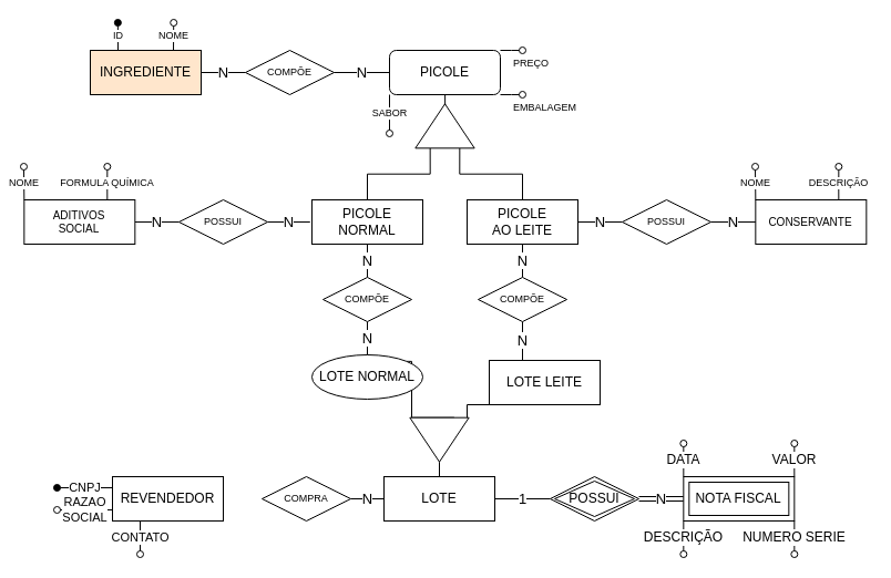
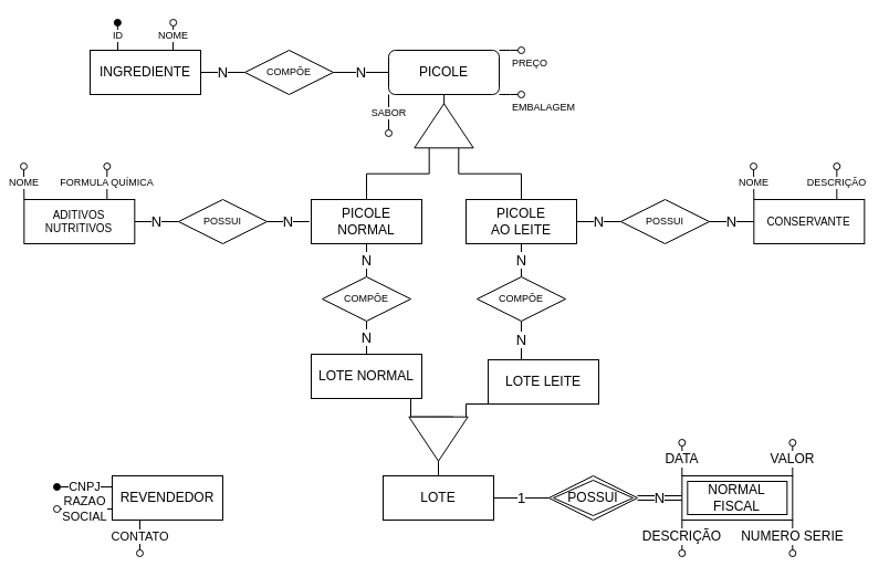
  <mxCell id="0" />
  <mxCell id="1" parent="0" />
  <mxCell id="2" value="PICOLE&lt;br&gt;NORMAL" style="whiteSpace=wrap;html=1;align=center;" parent="1" vertex="1"><mxGeometry x="281" y="180" width="100" height="40" as="geometry" /></mxCell>
  <mxCell id="3" value="N" style="edgeStyle=orthogonalEdgeStyle;rounded=0;orthogonalLoop=1;jettySize=auto;html=1;endArrow=none;endFill=0;fontSize=13;" parent="1" source="4" target="49" edge="1"><mxGeometry relative="1" as="geometry" /></mxCell>
  <mxCell id="4" value="PICOLE&lt;br&gt;AO LEITE" style="whiteSpace=wrap;html=1;align=center;" parent="1" vertex="1"><mxGeometry x="421" y="180" width="100" height="40" as="geometry" /></mxCell>
  <mxCell id="5" value="N" style="edgeStyle=orthogonalEdgeStyle;rounded=0;orthogonalLoop=1;jettySize=auto;html=1;exitX=0;exitY=0.5;exitDx=0;exitDy=0;entryX=1;entryY=0.5;entryDx=0;entryDy=0;endArrow=none;endFill=0;fontSize=13;" parent="1" source="7" target="11" edge="1"><mxGeometry relative="1" as="geometry" /></mxCell>
  <mxCell id="6" value="N" style="edgeStyle=orthogonalEdgeStyle;rounded=0;orthogonalLoop=1;jettySize=auto;html=1;exitX=1;exitY=0.5;exitDx=0;exitDy=0;entryX=-0.017;entryY=0.508;entryDx=0;entryDy=0;entryPerimeter=0;endArrow=none;endFill=0;fontSize=13;" parent="1" source="7" target="2" edge="1"><mxGeometry relative="1" as="geometry" /></mxCell>
  <mxCell id="7" value="POSSUI" style="shape=rhombus;perimeter=rhombusPerimeter;whiteSpace=wrap;html=1;align=center;fontSize=9;" parent="1" vertex="1"><mxGeometry x="161" y="180" width="80" height="40" as="geometry" /></mxCell>
  <mxCell id="8" value="" style="group" parent="1" vertex="1" connectable="0"><mxGeometry x="20.997" y="150" width="100.333" height="70" as="geometry" /></mxCell>
  <mxCell id="9" value="NOME" style="edgeStyle=orthogonalEdgeStyle;rounded=0;orthogonalLoop=1;jettySize=auto;html=1;exitX=0;exitY=0;exitDx=0;exitDy=0;endArrow=oval;endFill=0;fontSize=9;" parent="8" source="11" edge="1"><mxGeometry relative="1" as="geometry"><mxPoint as="targetPoint" /></mxGeometry></mxCell>
  <mxCell id="10" value="FORMULA QUÍMICA" style="edgeStyle=orthogonalEdgeStyle;rounded=0;orthogonalLoop=1;jettySize=auto;html=1;exitX=0.75;exitY=0;exitDx=0;exitDy=0;endArrow=oval;endFill=0;fontSize=9;" parent="8" source="11" edge="1"><mxGeometry relative="1" as="geometry"><mxPoint x="75.333" as="targetPoint" /><Array as="points"><mxPoint x="75.333" y="20" /><mxPoint x="75.333" y="20" /></Array></mxGeometry></mxCell>
- <mxCell id="11" value="&lt;font size=&quot;1&quot;&gt;ADITIVOS&lt;br&gt;SOCIAL&lt;br&gt;&lt;/font&gt;" style="shape=wrap;margin=3;double=1;whiteSpace=wrap;html=1;align=center;fontSize=9;" parent="8" vertex="1"><mxGeometry x="0.333" y="30" width="100" height="40" as="geometry" /></mxCell>
+ <mxCell id="11" value="&lt;font size=&quot;1&quot;&gt;ADITIVOS&lt;br&gt;NUTRITIVOS&lt;br&gt;&lt;/font&gt;" style="shape=wrap;margin=3;double=1;whiteSpace=wrap;html=1;align=center;fontSize=9;" parent="8" vertex="1"><mxGeometry x="0.333" y="30" width="100" height="40" as="geometry" /></mxCell>
  <mxCell id="12" value="" style="group" parent="1" vertex="1" connectable="0"><mxGeometry x="680.997" y="150" width="100.333" height="70" as="geometry" /></mxCell>
  <mxCell id="13" value="NOME" style="edgeStyle=orthogonalEdgeStyle;rounded=0;orthogonalLoop=1;jettySize=auto;html=1;exitX=0;exitY=0;exitDx=0;exitDy=0;endArrow=oval;endFill=0;fontSize=9;" parent="12" source="15" edge="1"><mxGeometry relative="1" as="geometry"><mxPoint as="targetPoint" /></mxGeometry></mxCell>
  <mxCell id="14" value="DESCRIÇÃO" style="edgeStyle=orthogonalEdgeStyle;rounded=0;orthogonalLoop=1;jettySize=auto;html=1;exitX=0.75;exitY=0;exitDx=0;exitDy=0;endArrow=oval;endFill=0;fontSize=9;" parent="12" source="15" edge="1"><mxGeometry relative="1" as="geometry"><mxPoint x="75.333" as="targetPoint" /><Array as="points"><mxPoint x="75.333" y="20" /><mxPoint x="75.333" y="20" /></Array></mxGeometry></mxCell>
  <mxCell id="15" value="&lt;font size=&quot;1&quot;&gt;CONSERVANTE&lt;br&gt;&lt;/font&gt;" style="shape=wrap;margin=3;double=1;whiteSpace=wrap;html=1;align=center;fontSize=9;" parent="12" vertex="1"><mxGeometry x="0.333" y="30" width="100" height="40" as="geometry" /></mxCell>
  <mxCell id="16" value="N" style="edgeStyle=orthogonalEdgeStyle;rounded=0;orthogonalLoop=1;jettySize=auto;html=1;exitX=0;exitY=0.5;exitDx=0;exitDy=0;entryX=1;entryY=0.5;entryDx=0;entryDy=0;endArrow=none;endFill=0;fontSize=13;" parent="1" source="17" target="4" edge="1"><mxGeometry relative="1" as="geometry"><mxPoint x="594" y="200" as="sourcePoint" /></mxGeometry></mxCell>
  <mxCell id="17" value="POSSUI" style="shape=rhombus;perimeter=rhombusPerimeter;whiteSpace=wrap;html=1;align=center;fontSize=9;" parent="1" vertex="1"><mxGeometry x="561" y="180" width="80" height="40" as="geometry" /></mxCell>
  <mxCell id="18" value="N" style="edgeStyle=orthogonalEdgeStyle;rounded=0;orthogonalLoop=1;jettySize=auto;html=1;endArrow=none;endFill=0;fontSize=13;" parent="1" source="15" target="17" edge="1"><mxGeometry relative="1" as="geometry" /></mxCell>
  <mxCell id="19" value="" style="group" parent="1" vertex="1" connectable="0"><mxGeometry x="81" y="20" width="100" height="65" as="geometry" /></mxCell>
  <mxCell id="20" value="ID" style="edgeStyle=orthogonalEdgeStyle;rounded=0;orthogonalLoop=1;jettySize=auto;html=1;exitX=0.25;exitY=0;exitDx=0;exitDy=0;endArrow=oval;endFill=1;fontSize=9;" parent="19" source="22" edge="1"><mxGeometry relative="1" as="geometry"><mxPoint x="24.862" as="targetPoint" /></mxGeometry></mxCell>
  <mxCell id="21" value="NOME" style="edgeStyle=orthogonalEdgeStyle;rounded=0;orthogonalLoop=1;jettySize=auto;html=1;exitX=0.75;exitY=0;exitDx=0;exitDy=0;endArrow=oval;endFill=0;fontSize=9;" parent="19" source="22" edge="1"><mxGeometry relative="1" as="geometry"><mxPoint x="75.207" as="targetPoint" /></mxGeometry></mxCell>
- <mxCell id="22" value="INGREDIENTE" style="whiteSpace=wrap;html=1;align=center;fillColor=#ffe6cc;" parent="19" vertex="1"><mxGeometry y="25" width="100" height="40" as="geometry" /></mxCell>
+ <mxCell id="22" value="INGREDIENTE" style="whiteSpace=wrap;html=1;align=center;" parent="19" vertex="1"><mxGeometry y="25" width="100" height="40" as="geometry" /></mxCell>
  <mxCell id="23" value="COMPÕE" style="shape=rhombus;perimeter=rhombusPerimeter;whiteSpace=wrap;html=1;align=center;fontSize=9;" parent="1" vertex="1"><mxGeometry x="221" y="45" width="80" height="40" as="geometry" /></mxCell>
  <mxCell id="24" value="N" style="edgeStyle=orthogonalEdgeStyle;rounded=0;orthogonalLoop=1;jettySize=auto;html=1;endArrow=none;endFill=0;fontSize=13;" parent="1" source="22" target="23" edge="1"><mxGeometry relative="1" as="geometry" /></mxCell>
  <mxCell id="25" value="N" style="edgeStyle=orthogonalEdgeStyle;rounded=0;orthogonalLoop=1;jettySize=auto;html=1;endArrow=none;endFill=0;fontSize=13;" parent="1" source="62" target="23" edge="1"><mxGeometry relative="1" as="geometry" /></mxCell>
- <mxCell id="26" value="N" style="edgeStyle=orthogonalEdgeStyle;rounded=0;orthogonalLoop=1;jettySize=auto;html=1;endArrow=none;endFill=0;fontSize=13;" parent="1" source="27" target="55" edge="1"><mxGeometry relative="1" as="geometry" /></mxCell>
  <mxCell id="27" value="LOTE" style="whiteSpace=wrap;html=1;align=center;" parent="1" vertex="1"><mxGeometry x="346" y="430" width="100" height="40" as="geometry" /></mxCell>
  <mxCell id="28" value="N" style="edgeStyle=orthogonalEdgeStyle;rounded=0;orthogonalLoop=1;jettySize=auto;html=1;endArrow=none;endFill=0;fontSize=13;shape=link;" parent="1" source="30" target="36" edge="1"><mxGeometry relative="1" as="geometry" /></mxCell>
  <mxCell id="29" value="1" style="edgeStyle=orthogonalEdgeStyle;rounded=0;orthogonalLoop=1;jettySize=auto;html=1;endArrow=none;endFill=0;fontSize=13;" parent="1" source="30" target="27" edge="1"><mxGeometry relative="1" as="geometry" /></mxCell>
  <mxCell id="30" value="POSSUI" style="shape=rhombus;double=1;perimeter=rhombusPerimeter;whiteSpace=wrap;html=1;align=center;fillColor=#ffffff;gradientColor=none;fontSize=12;" parent="1" vertex="1"><mxGeometry x="496" y="430" width="80" height="40" as="geometry" /></mxCell>
  <mxCell id="31" value="" style="group" parent="1" vertex="1" connectable="0"><mxGeometry x="616.33" y="400" width="100" height="100" as="geometry" /></mxCell>
  <mxCell id="32" value="DATA" style="edgeStyle=orthogonalEdgeStyle;rounded=0;orthogonalLoop=1;jettySize=auto;html=1;exitX=0;exitY=0;exitDx=0;exitDy=0;endArrow=oval;endFill=0;fontSize=12;" parent="31" source="36" edge="1"><mxGeometry relative="1" as="geometry"><mxPoint as="targetPoint" /></mxGeometry></mxCell>
  <mxCell id="33" value="VALOR" style="edgeStyle=orthogonalEdgeStyle;rounded=0;orthogonalLoop=1;jettySize=auto;html=1;exitX=1;exitY=0;exitDx=0;exitDy=0;endArrow=oval;endFill=0;fontSize=12;" parent="31" source="36" edge="1"><mxGeometry relative="1" as="geometry"><mxPoint x="100" as="targetPoint" /><Array as="points"><mxPoint x="100" y="20" /><mxPoint x="100" y="20" /></Array></mxGeometry></mxCell>
  <mxCell id="34" value="DESCRIÇÃO" style="edgeStyle=orthogonalEdgeStyle;rounded=0;orthogonalLoop=1;jettySize=auto;html=1;exitX=0;exitY=1;exitDx=0;exitDy=0;endArrow=oval;endFill=0;fontSize=12;" parent="31" source="36" edge="1"><mxGeometry relative="1" as="geometry"><mxPoint y="100" as="targetPoint" /></mxGeometry></mxCell>
  <mxCell id="35" value="NUMERO SERIE" style="edgeStyle=orthogonalEdgeStyle;rounded=0;orthogonalLoop=1;jettySize=auto;html=1;exitX=1;exitY=1;exitDx=0;exitDy=0;endArrow=oval;endFill=0;fontSize=12;" parent="31" source="36" edge="1"><mxGeometry relative="1" as="geometry"><mxPoint x="100" y="100" as="targetPoint" /></mxGeometry></mxCell>
- <mxCell id="36" value="NOTA FISCAL" style="shape=ext;margin=3;double=1;whiteSpace=wrap;html=1;align=center;fillColor=#ffffff;gradientColor=none;fontSize=12;" parent="31" vertex="1"><mxGeometry y="30" width="100" height="40" as="geometry" /></mxCell>
+ <mxCell id="36" value="NORMAL FISCAL" style="shape=ext;margin=3;double=1;whiteSpace=wrap;html=1;align=center;fillColor=#ffffff;gradientColor=none;fontSize=12;" parent="31" vertex="1"><mxGeometry y="30" width="100" height="40" as="geometry" /></mxCell>
  <mxCell id="37" style="edgeStyle=orthogonalEdgeStyle;rounded=0;orthogonalLoop=1;jettySize=auto;html=1;exitX=0;exitY=0.25;exitDx=0;exitDy=0;entryX=0.5;entryY=0;entryDx=0;entryDy=0;endArrow=none;endFill=0;" parent="1" source="56" target="2" edge="1"><mxGeometry relative="1" as="geometry" /></mxCell>
  <mxCell id="38" style="edgeStyle=orthogonalEdgeStyle;rounded=0;orthogonalLoop=1;jettySize=auto;html=1;exitX=0;exitY=0.75;exitDx=0;exitDy=0;entryX=0.5;entryY=0;entryDx=0;entryDy=0;endArrow=none;endFill=0;" parent="1" source="56" target="4" edge="1"><mxGeometry relative="1" as="geometry" /></mxCell>
  <mxCell id="39" value="" style="edgeStyle=orthogonalEdgeStyle;rounded=0;orthogonalLoop=1;jettySize=auto;html=1;endArrow=none;endFill=0;" parent="1" source="41" edge="1"><mxGeometry relative="1" as="geometry"><mxPoint x="396" y="420" as="targetPoint" /><Array as="points"><mxPoint x="396" y="430" /><mxPoint x="396" y="430" /></Array></mxGeometry></mxCell>
  <mxCell id="40" style="edgeStyle=orthogonalEdgeStyle;rounded=0;orthogonalLoop=1;jettySize=auto;html=1;exitX=0;exitY=0.25;exitDx=0;exitDy=0;entryX=1;entryY=0;entryDx=0;entryDy=0;endArrow=none;endFill=0;" parent="1" source="41" target="45" edge="1"><mxGeometry relative="1" as="geometry"><Array as="points"><mxPoint x="371" y="377" /></Array></mxGeometry></mxCell>
  <mxCell id="41" value="" style="triangle;whiteSpace=wrap;html=1;rotation=90;" parent="1" vertex="1"><mxGeometry x="376" y="370" width="40" height="53.33" as="geometry" /></mxCell>
  <mxCell id="42" style="edgeStyle=orthogonalEdgeStyle;rounded=0;orthogonalLoop=1;jettySize=auto;html=1;exitX=0;exitY=1;exitDx=0;exitDy=0;entryX=0;entryY=0.031;entryDx=0;entryDy=0;entryPerimeter=0;endArrow=none;endFill=0;" parent="1" source="44" target="41" edge="1"><mxGeometry relative="1" as="geometry" /></mxCell>
  <mxCell id="43" value="N" style="edgeStyle=orthogonalEdgeStyle;rounded=0;orthogonalLoop=1;jettySize=auto;html=1;endArrow=none;endFill=0;fontSize=13;" parent="1" source="44" target="49" edge="1"><mxGeometry relative="1" as="geometry"><Array as="points"><mxPoint x="471" y="310" /><mxPoint x="471" y="310" /></Array></mxGeometry></mxCell>
  <mxCell id="44" value="LOTE LEITE" style="whiteSpace=wrap;html=1;align=center;" parent="1" vertex="1"><mxGeometry x="441" y="325" width="100" height="40" as="geometry" /></mxCell>
- <mxCell id="45" value="LOTE NORMAL" style="ellipse;whiteSpace=wrap;html=1;align=center;" parent="1" vertex="1"><mxGeometry x="281" y="320" width="100" height="40" as="geometry" /></mxCell>
+ <mxCell id="45" value="LOTE NORMAL" style="whiteSpace=wrap;html=1;align=center;" parent="1" vertex="1"><mxGeometry x="281" y="320" width="100" height="40" as="geometry" /></mxCell>
  <mxCell id="46" value="N" style="edgeStyle=orthogonalEdgeStyle;rounded=0;orthogonalLoop=1;jettySize=auto;html=1;exitX=0.5;exitY=0;exitDx=0;exitDy=0;entryX=0.5;entryY=1;entryDx=0;entryDy=0;endArrow=none;endFill=0;fontSize=13;" parent="1" source="48" target="2" edge="1"><mxGeometry relative="1" as="geometry" /></mxCell>
  <mxCell id="47" value="N" style="edgeStyle=orthogonalEdgeStyle;rounded=0;orthogonalLoop=1;jettySize=auto;html=1;exitX=0.5;exitY=1;exitDx=0;exitDy=0;entryX=0.5;entryY=0;entryDx=0;entryDy=0;endArrow=none;endFill=0;fontSize=13;" parent="1" source="48" target="45" edge="1"><mxGeometry relative="1" as="geometry"><Array as="points"><mxPoint x="331" y="310" /><mxPoint x="331" y="310" /></Array></mxGeometry></mxCell>
  <mxCell id="48" value="COMPÕE" style="shape=rhombus;perimeter=rhombusPerimeter;whiteSpace=wrap;html=1;align=center;fontSize=9;" parent="1" vertex="1"><mxGeometry x="291" y="250" width="80" height="40" as="geometry" /></mxCell>
  <mxCell id="49" value="COMPÕE" style="shape=rhombus;perimeter=rhombusPerimeter;whiteSpace=wrap;html=1;align=center;fontSize=9;" parent="1" vertex="1"><mxGeometry x="431" y="250" width="80" height="40" as="geometry" /></mxCell>
  <mxCell id="50" value="" style="group" parent="1" vertex="1" connectable="0"><mxGeometry x="51" y="430" width="150" height="70" as="geometry" /></mxCell>
  <mxCell id="51" value="CNPJ" style="edgeStyle=orthogonalEdgeStyle;rounded=0;orthogonalLoop=1;jettySize=auto;html=1;exitX=0;exitY=0.25;exitDx=0;exitDy=0;endArrow=oval;endFill=1;" parent="50" source="54" edge="1"><mxGeometry as="geometry"><mxPoint y="10" as="targetPoint" /></mxGeometry></mxCell>
  <mxCell id="52" value="RAZAO&lt;br&gt;SOCIAL" style="edgeStyle=orthogonalEdgeStyle;rounded=0;orthogonalLoop=1;jettySize=auto;html=1;exitX=0;exitY=0.75;exitDx=0;exitDy=0;endArrow=oval;endFill=0;" parent="50" source="54" edge="1"><mxGeometry as="geometry"><mxPoint y="30" as="targetPoint" /></mxGeometry></mxCell>
  <mxCell id="53" value="CONTATO" style="edgeStyle=orthogonalEdgeStyle;rounded=0;orthogonalLoop=1;jettySize=auto;html=1;exitX=0.25;exitY=1;exitDx=0;exitDy=0;endArrow=oval;endFill=0;" parent="50" source="54" edge="1"><mxGeometry relative="1" as="geometry"><mxPoint x="75" y="70" as="targetPoint" /></mxGeometry></mxCell>
  <mxCell id="54" value="REVENDEDOR" style="whiteSpace=wrap;html=1;align=center;" parent="50" vertex="1"><mxGeometry x="50" width="100" height="40" as="geometry" /></mxCell>
- <mxCell id="55" value="COMPRA" style="shape=rhombus;perimeter=rhombusPerimeter;whiteSpace=wrap;html=1;align=center;fontSize=9;" parent="1" vertex="1"><mxGeometry x="236" y="430" width="80" height="40" as="geometry" /></mxCell>
  <mxCell id="56" value="" style="triangle;whiteSpace=wrap;html=1;rotation=-90;" parent="1" vertex="1"><mxGeometry x="381" y="86.67" width="40" height="53.33" as="geometry" /></mxCell>
  <mxCell id="57" value="" style="edgeStyle=orthogonalEdgeStyle;rounded=0;orthogonalLoop=1;jettySize=auto;html=1;endArrow=none;endFill=0;entryX=0.973;entryY=0.502;entryDx=0;entryDy=0;entryPerimeter=0;" parent="1" source="62" target="56" edge="1"><mxGeometry x="350" y="505" as="geometry"><Array as="points"><mxPoint x="401" y="72" /><mxPoint x="401" y="72" /></Array></mxGeometry></mxCell>
  <mxCell id="58" value="" style="group" parent="1" vertex="1" connectable="0"><mxGeometry x="351" y="45" width="110" height="74.99" as="geometry" /></mxCell>
  <mxCell id="59" value="SABOR" style="edgeStyle=orthogonalEdgeStyle;rounded=0;orthogonalLoop=1;jettySize=auto;html=1;exitX=0;exitY=1;exitDx=0;exitDy=0;endArrow=oval;endFill=0;fontSize=9;" parent="58" source="62" edge="1"><mxGeometry as="geometry"><mxPoint y="74.99" as="targetPoint" /></mxGeometry></mxCell>
  <mxCell id="60" value="PREÇO" style="edgeStyle=orthogonalEdgeStyle;rounded=0;orthogonalLoop=1;jettySize=auto;html=1;exitX=1;exitY=0;exitDx=0;exitDy=0;endArrow=oval;endFill=0;fontSize=9;labelPosition=right;verticalLabelPosition=bottom;align=left;verticalAlign=top;" parent="58" source="62" edge="1"><mxGeometry as="geometry"><mxPoint x="120" y="-0.01" as="targetPoint" /><Array as="points"><mxPoint x="110" /><mxPoint x="110" /></Array></mxGeometry></mxCell>
  <mxCell id="61" value="EMBALAGEM" style="edgeStyle=orthogonalEdgeStyle;rounded=0;orthogonalLoop=1;jettySize=auto;html=1;exitX=1;exitY=1;exitDx=0;exitDy=0;endArrow=oval;endFill=0;fontSize=9;labelPosition=right;verticalLabelPosition=bottom;align=left;verticalAlign=top;" parent="58" source="62" edge="1"><mxGeometry as="geometry"><mxPoint x="120" y="39.99" as="targetPoint" /><Array as="points"><mxPoint x="110" y="40" /><mxPoint x="110" y="40" /></Array></mxGeometry></mxCell>
  <mxCell id="62" value="PICOLE" style="whiteSpace=wrap;html=1;align=center;rounded=1;" parent="58" vertex="1"><mxGeometry width="100" height="40" as="geometry" /></mxCell>
